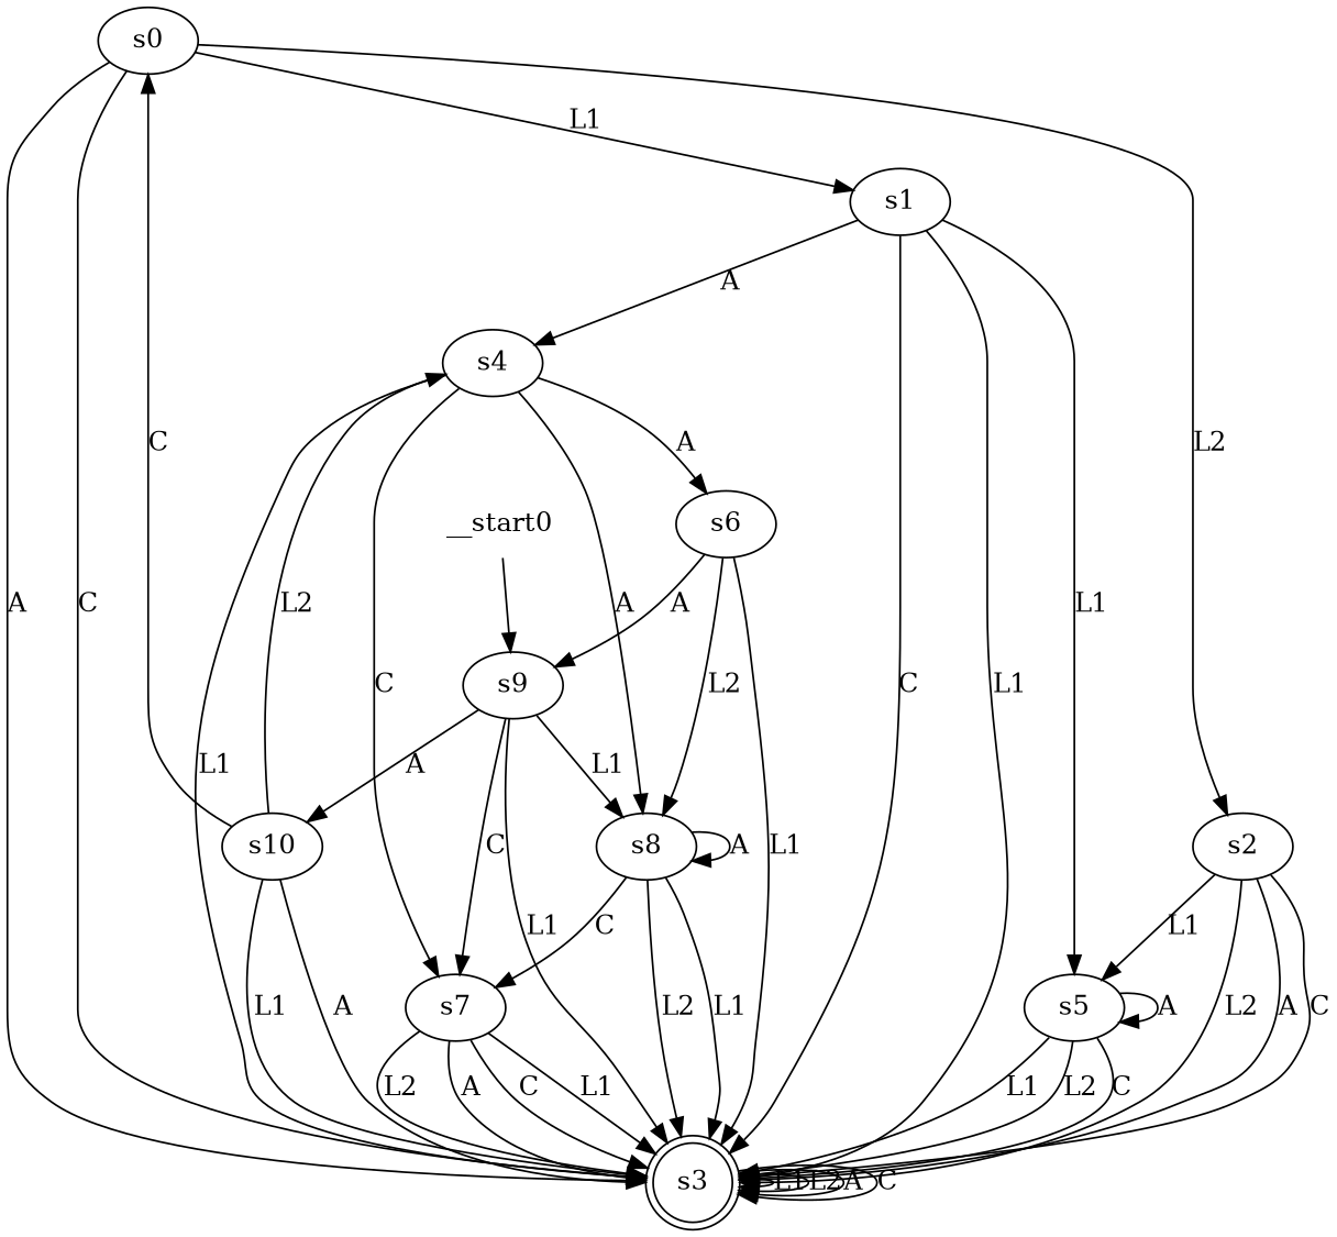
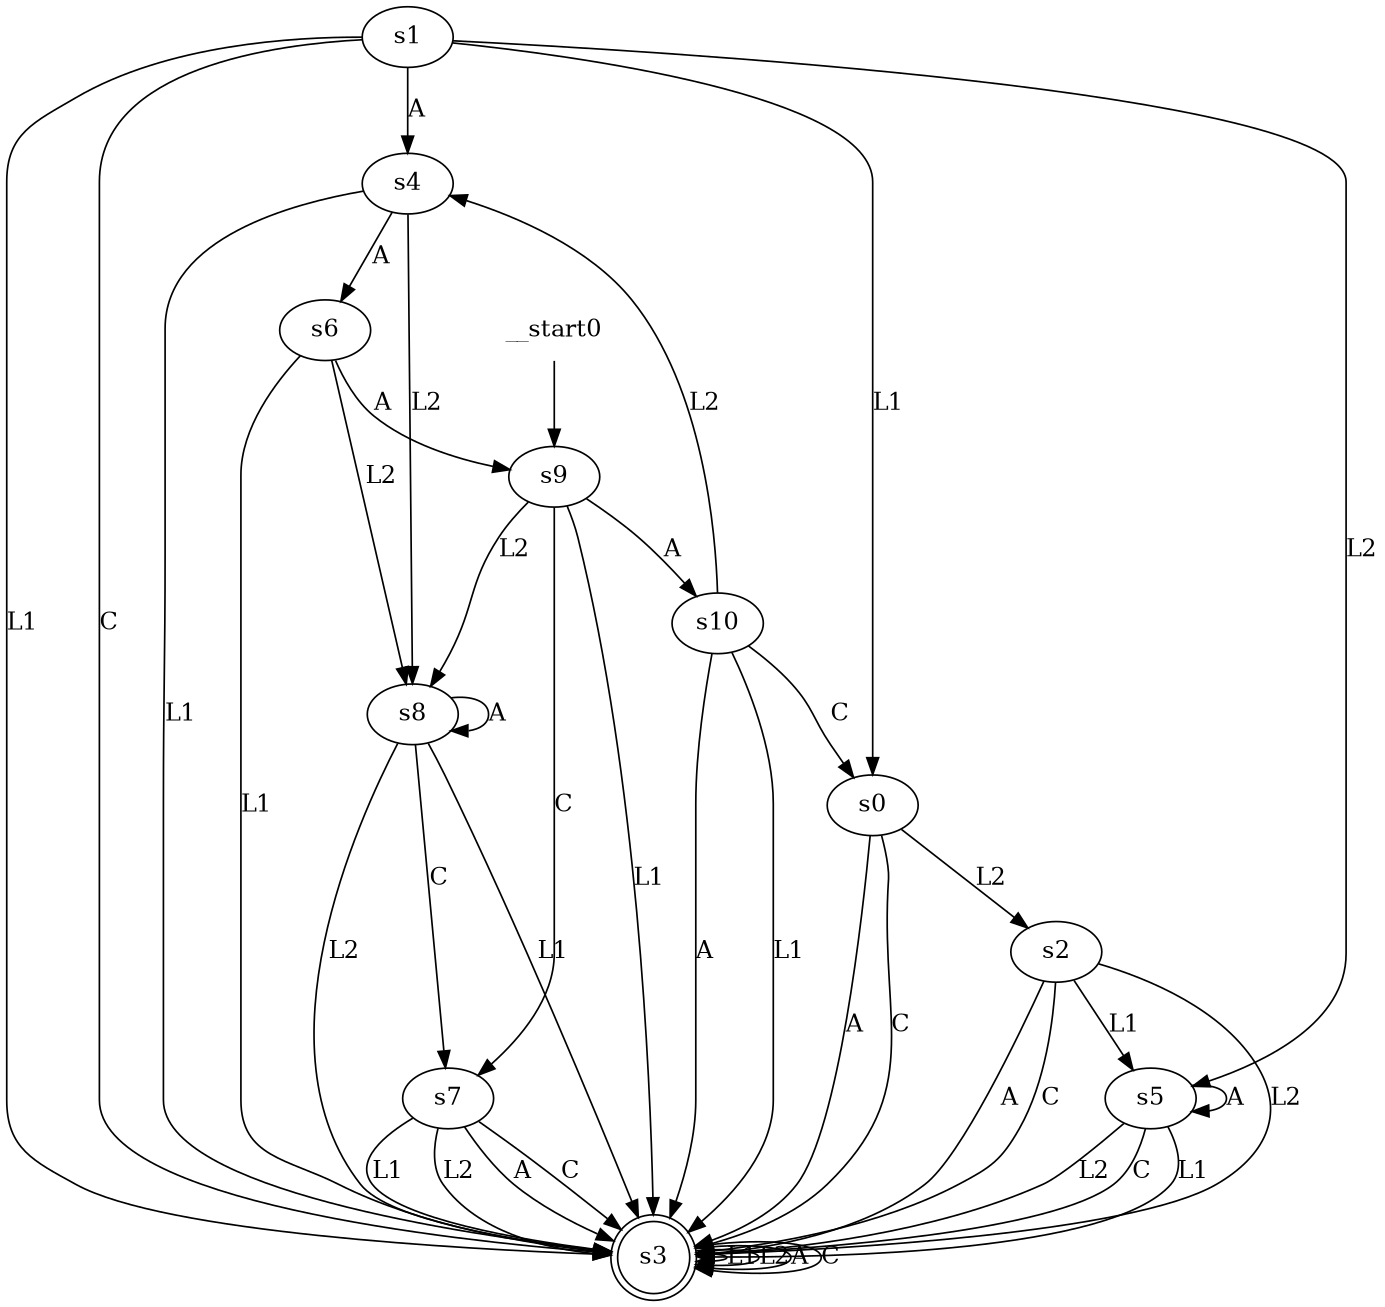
  digraph {
    n1 [label=s0]
    n2 [label=s1]
    n3 [label=s2]
    n4 [label=s3 shape=doublecircle]
    n5 [label=s4]
    n6 [label=s5]
    n7 [label=s6]
    n8 [label=s7]
    n9 [label=s8]
    n10 [label=s9]
    n11 [label=s10]
    __start0 [shape=none]
-   n1 -> n2 [label=L1]
+   n2 -> n1 [label=L1]
    n1 -> n3 [label=L2]
    n1 -> n4 [label=A]
    n1 -> n4 [label=C]
    n2 -> n4 [label=L1]
    n2 -> n4 [label=C]
    n2 -> n5 [label=A]
-   n2 -> n6 [label=L1]
+   n2 -> n6 [label=L2]
    n3 -> n4 [label=L2]
    n3 -> n4 [label=A]
    n3 -> n4 [label=C]
    n3 -> n6 [label=L1]
    n4 -> n4 [label=L1]
    n4 -> n4 [label=L2]
    n4 -> n4 [label=A]
    n4 -> n4 [label=C]
    n5 -> n4 [label=L1]
    n5 -> n7 [label=A]
-   n5 -> n8 [label=C]
-   n5 -> n9 [label=A]
+   n5 -> n9 [label=L2]
    n6 -> n4 [label=L1]
    n6 -> n4 [label=L2]
    n6 -> n4 [label=C]
    n6 -> n6 [label=A]
    n7 -> n4 [label=L1]
    n7 -> n9 [label=L2]
    n7 -> n10 [label=A]
    n8 -> n4 [label=L1]
    n8 -> n4 [label=L2]
    n8 -> n4 [label=A]
    n8 -> n4 [label=C]
    n9 -> n4 [label=L1]
    n9 -> n4 [label=L2]
    n9 -> n8 [label=C]
    n9 -> n9 [label=A]
    n10 -> n4 [label=L1]
    n10 -> n8 [label=C]
-   n10 -> n9 [label=L1]
+   n10 -> n9 [label=L2]
    n10 -> n11 [label=A]
    n11 -> n1 [label=C]
    n11 -> n4 [label=L1]
    n11 -> n4 [label=A]
    n11 -> n5 [label=L2]
    __start0 -> n10
  }
